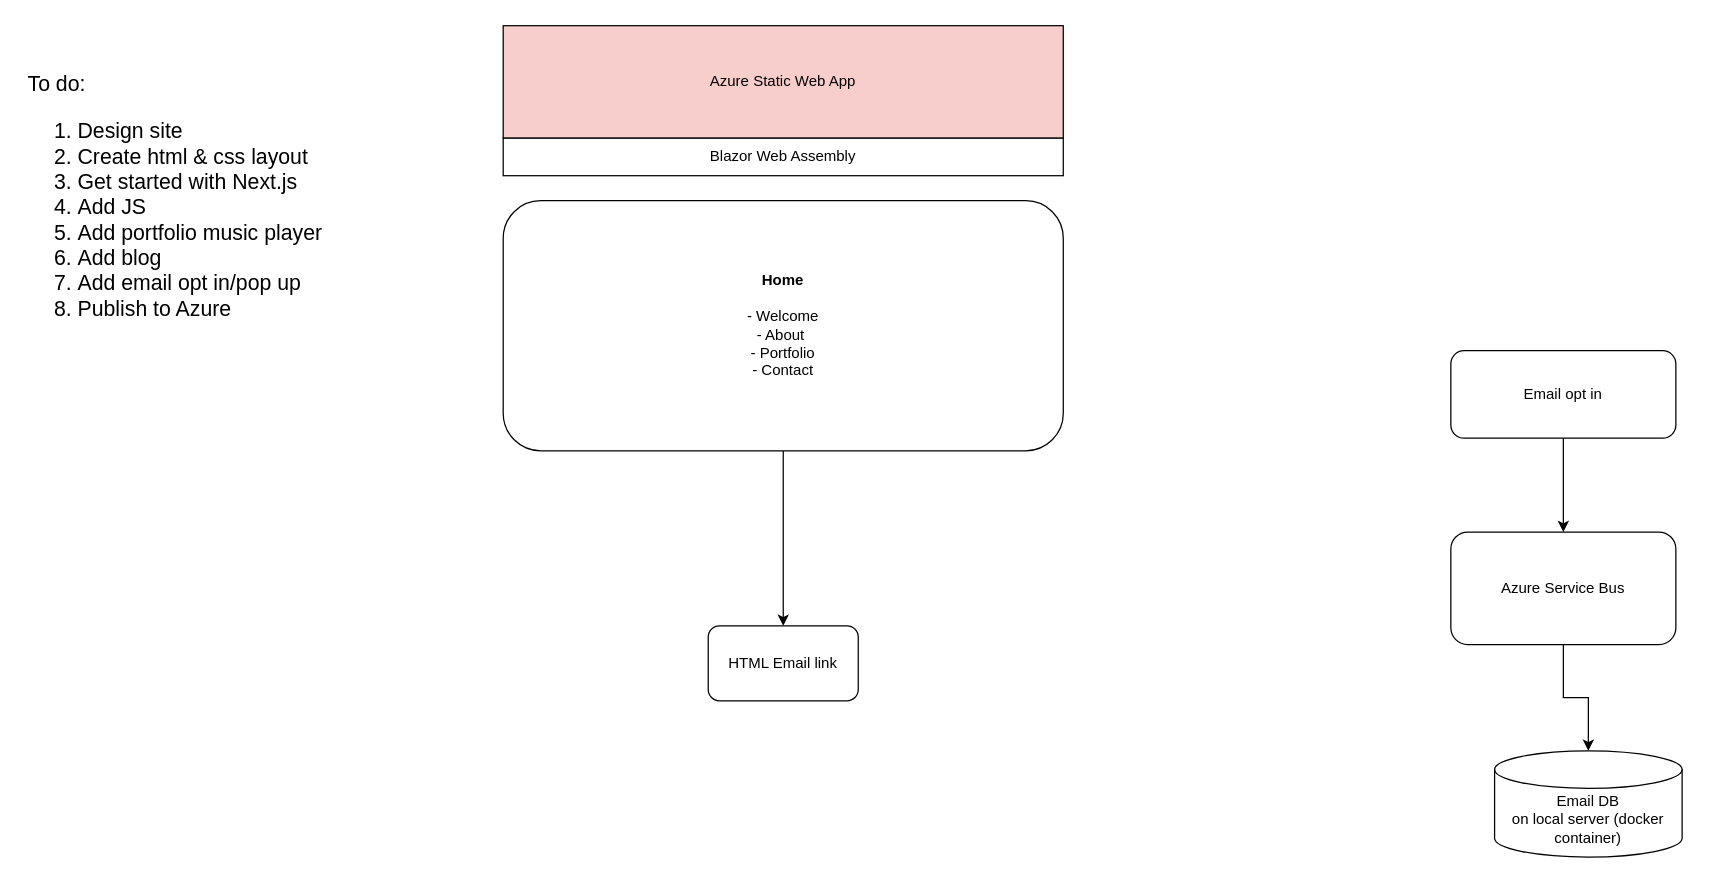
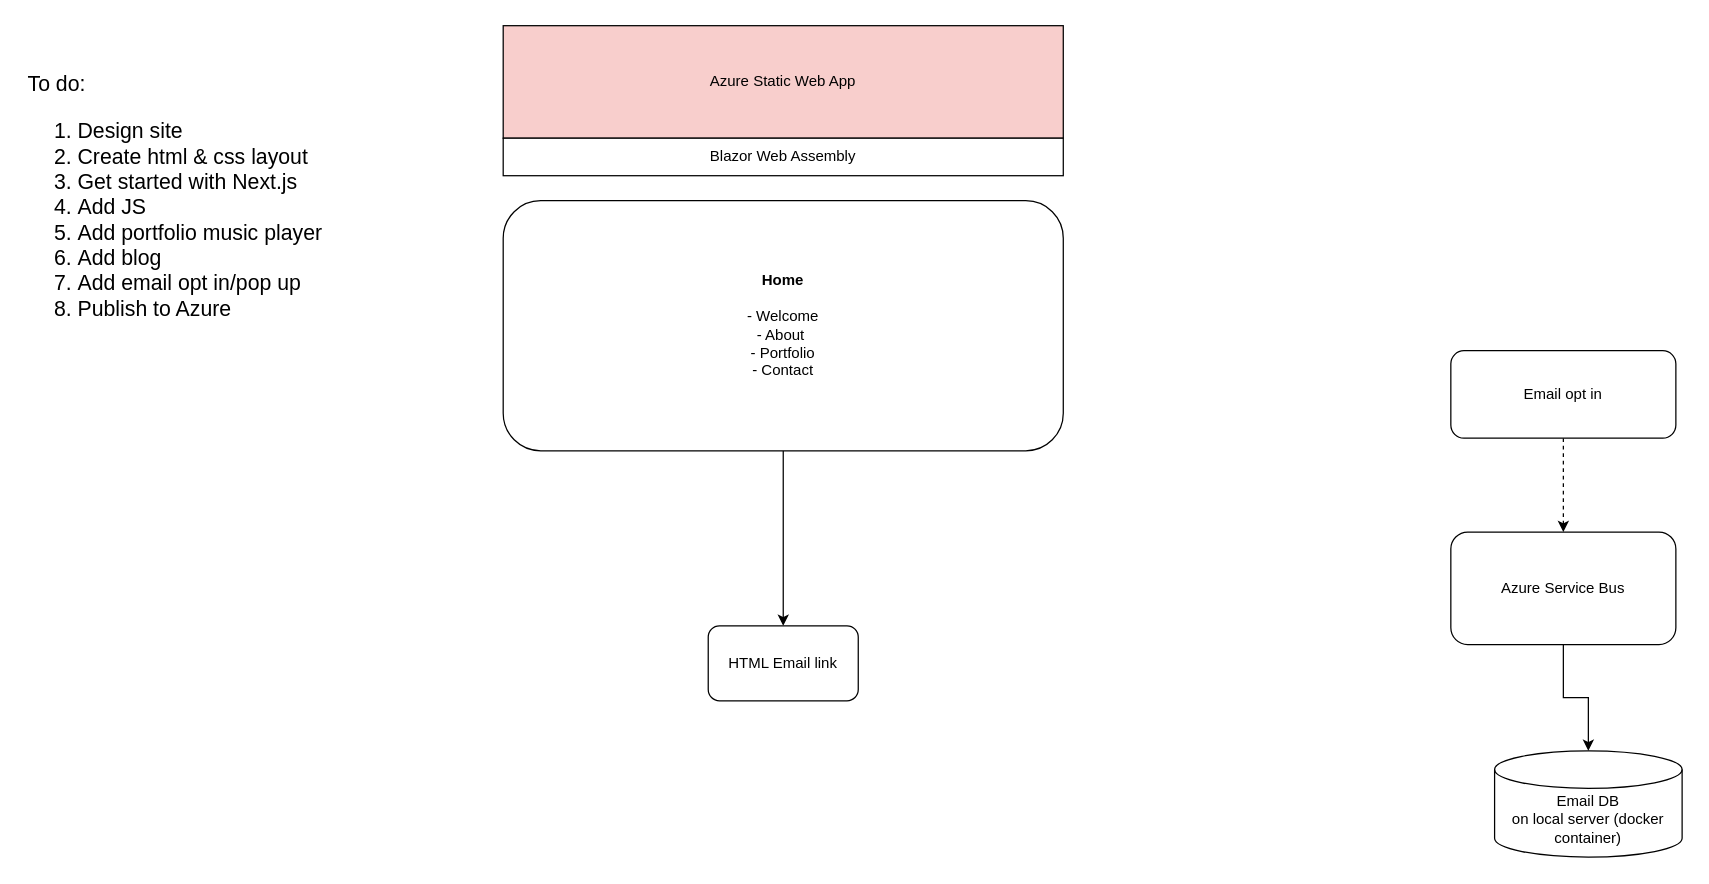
  <mxCell id="0" />
  <mxCell id="1" parent="0" />
  <mxCell id="2" value="Email DB&lt;br&gt;on local server (docker container)" style="shape=cylinder3;whiteSpace=wrap;html=1;boundedLbl=1;backgroundOutline=1;size=15;" parent="1" vertex="1"><mxGeometry x="1195" y="600" width="150" height="85" as="geometry" /></mxCell>
  <mxCell id="3" value="Azure Static Web App" style="rounded=0;whiteSpace=wrap;html=1;fillColor=#f8cecc;" parent="1" vertex="1"><mxGeometry x="402" y="20" width="448" height="90" as="geometry" /></mxCell>
  <mxCell id="4" value="" style="edgeStyle=orthogonalEdgeStyle;rounded=0;orthogonalLoop=1;jettySize=auto;html=1;" parent="1" source="5" target="2" edge="1"><mxGeometry relative="1" as="geometry" /></mxCell>
  <mxCell id="5" value="Azure Service Bus" style="rounded=1;whiteSpace=wrap;html=1;" parent="1" vertex="1"><mxGeometry x="1160" y="425" width="180" height="90" as="geometry" /></mxCell>
- <mxCell id="6" value="" style="edgeStyle=orthogonalEdgeStyle;rounded=0;orthogonalLoop=1;jettySize=auto;html=1;exitX=0.5;exitY=1;exitDx=0;exitDy=0;" parent="1" source="10" target="5" edge="1"><mxGeometry relative="1" as="geometry"><mxPoint x="1250" y="120" as="sourcePoint" /></mxGeometry></mxCell>
+ <mxCell id="6" value="" style="edgeStyle=orthogonalEdgeStyle;rounded=0;orthogonalLoop=1;jettySize=auto;html=1;exitX=0.5;exitY=1;exitDx=0;exitDy=0;dashed=1;" parent="1" source="10" target="5" edge="1"><mxGeometry relative="1" as="geometry"><mxPoint x="1250" y="120" as="sourcePoint" /></mxGeometry></mxCell>
  <mxCell id="7" value="Blazor Web Assembly" style="rounded=0;whiteSpace=wrap;html=1;" parent="1" vertex="1"><mxGeometry x="402" y="110" width="448" height="30" as="geometry" /></mxCell>
  <mxCell id="8" value="" style="edgeStyle=orthogonalEdgeStyle;rounded=0;orthogonalLoop=1;jettySize=auto;html=1;" parent="1" source="9" target="11" edge="1"><mxGeometry relative="1" as="geometry" /></mxCell>
  <mxCell id="9" value="&lt;b&gt;Home&lt;br&gt;&lt;/b&gt;&lt;span style=&quot;background-color: initial;&quot;&gt;&lt;br&gt;- Welcome&lt;br&gt;&lt;/span&gt;- About&lt;span style=&quot;background-color: initial;&quot;&gt;&amp;nbsp;&lt;br&gt;- Portfolio&lt;br&gt;&lt;/span&gt;- Contact" style="rounded=1;whiteSpace=wrap;html=1;align=center;" parent="1" vertex="1"><mxGeometry x="402" y="160" width="448" height="200" as="geometry" /></mxCell>
  <mxCell id="10" value="Email opt in" style="rounded=1;whiteSpace=wrap;html=1;" parent="1" vertex="1"><mxGeometry x="1160" y="280" width="180" height="70" as="geometry" /></mxCell>
  <mxCell id="11" value="HTML Email link" style="whiteSpace=wrap;html=1;rounded=1;" parent="1" vertex="1"><mxGeometry x="566" y="500" width="120" height="60" as="geometry" /></mxCell>
  <mxCell id="12" value="&lt;font style=&quot;font-size: 17px;&quot;&gt;To do:&lt;br&gt;&lt;/font&gt;&lt;ol style=&quot;font-size: 17px;&quot;&gt;&lt;li style=&quot;&quot;&gt;&lt;font style=&quot;font-size: 17px;&quot;&gt;Design site&lt;/font&gt;&lt;/li&gt;&lt;li style=&quot;&quot;&gt;&lt;font style=&quot;font-size: 17px;&quot;&gt;Create html &amp;amp; css layout&lt;/font&gt;&lt;/li&gt;&lt;li style=&quot;&quot;&gt;&lt;font style=&quot;font-size: 17px;&quot;&gt;Get started with Next.js&lt;/font&gt;&lt;/li&gt;&lt;li style=&quot;&quot;&gt;&lt;font style=&quot;font-size: 17px;&quot;&gt;Add JS&lt;/font&gt;&lt;/li&gt;&lt;li style=&quot;&quot;&gt;&lt;font style=&quot;font-size: 17px;&quot;&gt;Add portfolio music player&lt;/font&gt;&lt;/li&gt;&lt;li style=&quot;&quot;&gt;&lt;font style=&quot;font-size: 17px;&quot;&gt;Add blog&lt;/font&gt;&lt;/li&gt;&lt;li style=&quot;&quot;&gt;&lt;font style=&quot;font-size: 17px;&quot;&gt;Add email opt in/pop up&lt;/font&gt;&lt;/li&gt;&lt;li style=&quot;&quot;&gt;&lt;font style=&quot;font-size: 17px;&quot;&gt;Publish to Azure&lt;/font&gt;&lt;/li&gt;&lt;/ol&gt;" style="text;html=1;align=left;verticalAlign=middle;resizable=0;points=[];autosize=1;strokeColor=none;fillColor=none;" parent="1" vertex="1"><mxGeometry x="20" y="51" width="260" height="230" as="geometry" /></mxCell>
